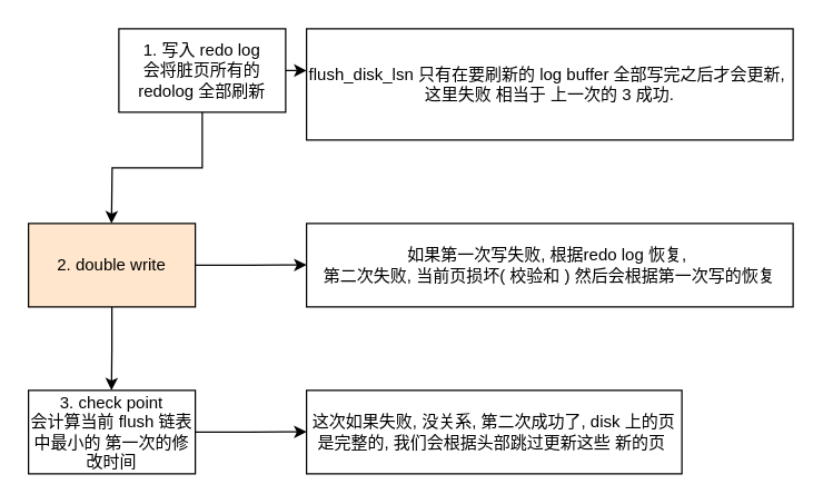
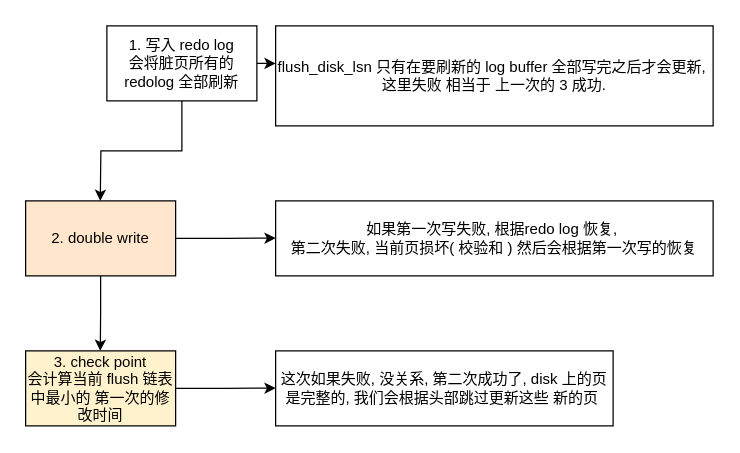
  <mxCell id="0" />
  <mxCell id="1" parent="0" />
  <mxCell id="2" style="edgeStyle=orthogonalEdgeStyle;rounded=0;orthogonalLoop=1;jettySize=auto;html=1;exitX=0.5;exitY=1;exitDx=0;exitDy=0;" edge="1" parent="1" source="4"><mxGeometry relative="1" as="geometry"><mxPoint x="79.724" y="160" as="targetPoint" /></mxGeometry></mxCell>
  <mxCell id="3" style="edgeStyle=orthogonalEdgeStyle;rounded=0;orthogonalLoop=1;jettySize=auto;html=1;exitX=1;exitY=0.5;exitDx=0;exitDy=0;" edge="1" parent="1" source="4"><mxGeometry relative="1" as="geometry"><mxPoint x="220" y="49.793" as="targetPoint" /></mxGeometry></mxCell>
  <mxCell id="4" value="1. 写入 redo log&lt;br&gt;会将脏页所有的redolog 全部刷新" style="rounded=0;whiteSpace=wrap;html=1;" vertex="1" parent="1"><mxGeometry x="85" y="20" width="120" height="60" as="geometry" /></mxCell>
  <mxCell id="5" style="edgeStyle=orthogonalEdgeStyle;rounded=0;orthogonalLoop=1;jettySize=auto;html=1;exitX=0.5;exitY=1;exitDx=0;exitDy=0;" edge="1" parent="1" source="7"><mxGeometry relative="1" as="geometry"><mxPoint x="79.724" y="280" as="targetPoint" /></mxGeometry></mxCell>
  <mxCell id="6" style="edgeStyle=orthogonalEdgeStyle;rounded=0;orthogonalLoop=1;jettySize=auto;html=1;exitX=1;exitY=0.5;exitDx=0;exitDy=0;" edge="1" parent="1" source="7"><mxGeometry relative="1" as="geometry"><mxPoint x="220" y="189.793" as="targetPoint" /></mxGeometry></mxCell>
  <mxCell id="7" value="2. double write" style="rounded=0;whiteSpace=wrap;html=1;fillColor=#ffe6cc;" vertex="1" parent="1"><mxGeometry x="20" y="160" width="120" height="60" as="geometry" /></mxCell>
  <mxCell id="8" style="edgeStyle=orthogonalEdgeStyle;rounded=0;orthogonalLoop=1;jettySize=auto;html=1;exitX=1;exitY=0.5;exitDx=0;exitDy=0;" edge="1" parent="1" source="9"><mxGeometry relative="1" as="geometry"><mxPoint x="220" y="309.793" as="targetPoint" /></mxGeometry></mxCell>
- <mxCell id="9" value="3. check point&lt;br&gt;会计算当前 flush 链表中最小的 第一次的修改时间" style="rounded=0;whiteSpace=wrap;html=1;" vertex="1" parent="1"><mxGeometry x="20" y="280" width="120" height="60" as="geometry" /></mxCell>
+ <mxCell id="9" value="3. check point&lt;br&gt;会计算当前 flush 链表中最小的 第一次的修改时间" style="rounded=0;whiteSpace=wrap;html=1;fillColor=#fff2cc;" vertex="1" parent="1"><mxGeometry x="20" y="280" width="120" height="60" as="geometry" /></mxCell>
  <mxCell id="10" value="flush_disk_lsn 只有在要刷新的 log buffer 全部写完之后才会更新,&amp;nbsp;&lt;br&gt;这里失败 相当于 上一次的 3 成功." style="rounded=0;whiteSpace=wrap;html=1;" vertex="1" parent="1"><mxGeometry x="220" y="20" width="350" height="80" as="geometry" /></mxCell>
  <mxCell id="11" value="如果第一次写失败, 根据redo log 恢复,&amp;nbsp;&lt;br&gt;第二次失败, 当前页损坏( 校验和 ) 然后会根据第一次写的恢复" style="rounded=0;whiteSpace=wrap;html=1;" vertex="1" parent="1"><mxGeometry x="220" y="160" width="350" height="60" as="geometry" /></mxCell>
  <mxCell id="12" value="这次如果失败, 没关系, 第二次成功了, disk 上的页是完整的, 我们会根据头部跳过更新这些 新的页&amp;nbsp;" style="rounded=0;whiteSpace=wrap;html=1;" vertex="1" parent="1"><mxGeometry x="220" y="280" width="270" height="60" as="geometry" /></mxCell>
